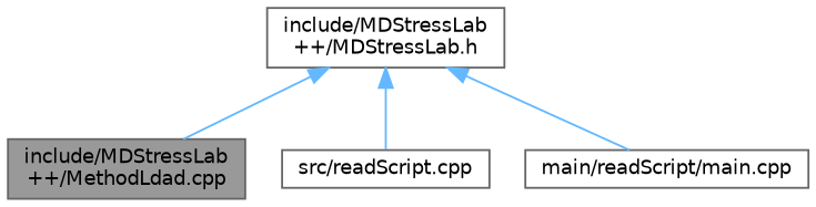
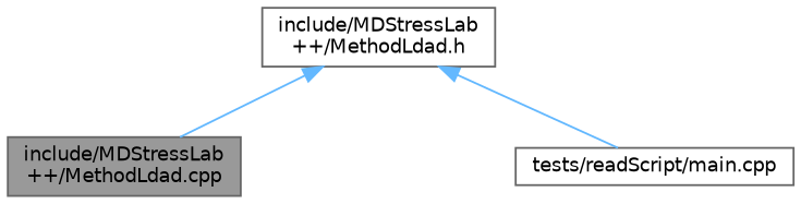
  digraph {
    node [color=grey40 fillcolor=white fontname=Helvetica fontsize=10 shape=box style=filled]
    edge [color=steelblue1 dir=back fontname=Helvetica fontsize=10 labelfontname=Helvetica labelfontsize=10 style=solid]
    n1 [color=gray40 fillcolor=grey60 fontcolor=black height=0.2 label="include/MDStressLab\l++/MethodLdad.cpp" width=0.4]
-   n2 [height=0.2 label="include/MDStressLab\l++/MDStressLab.h" width=0.4]
-   n3 [height=0.2 label="src/readScript.cpp" width=0.4]
-   n4 [height=0.2 label="main/readScript/main.cpp" width=0.4]
+   n2 [height=0.2 label="include/MDStressLab\l++/MethodLdad.h" width=0.4]
+   n4 [height=0.2 label="tests/readScript/main.cpp" width=0.4]
    n2 -> n1
-   n2 -> n3
    n2 -> n4
  }
